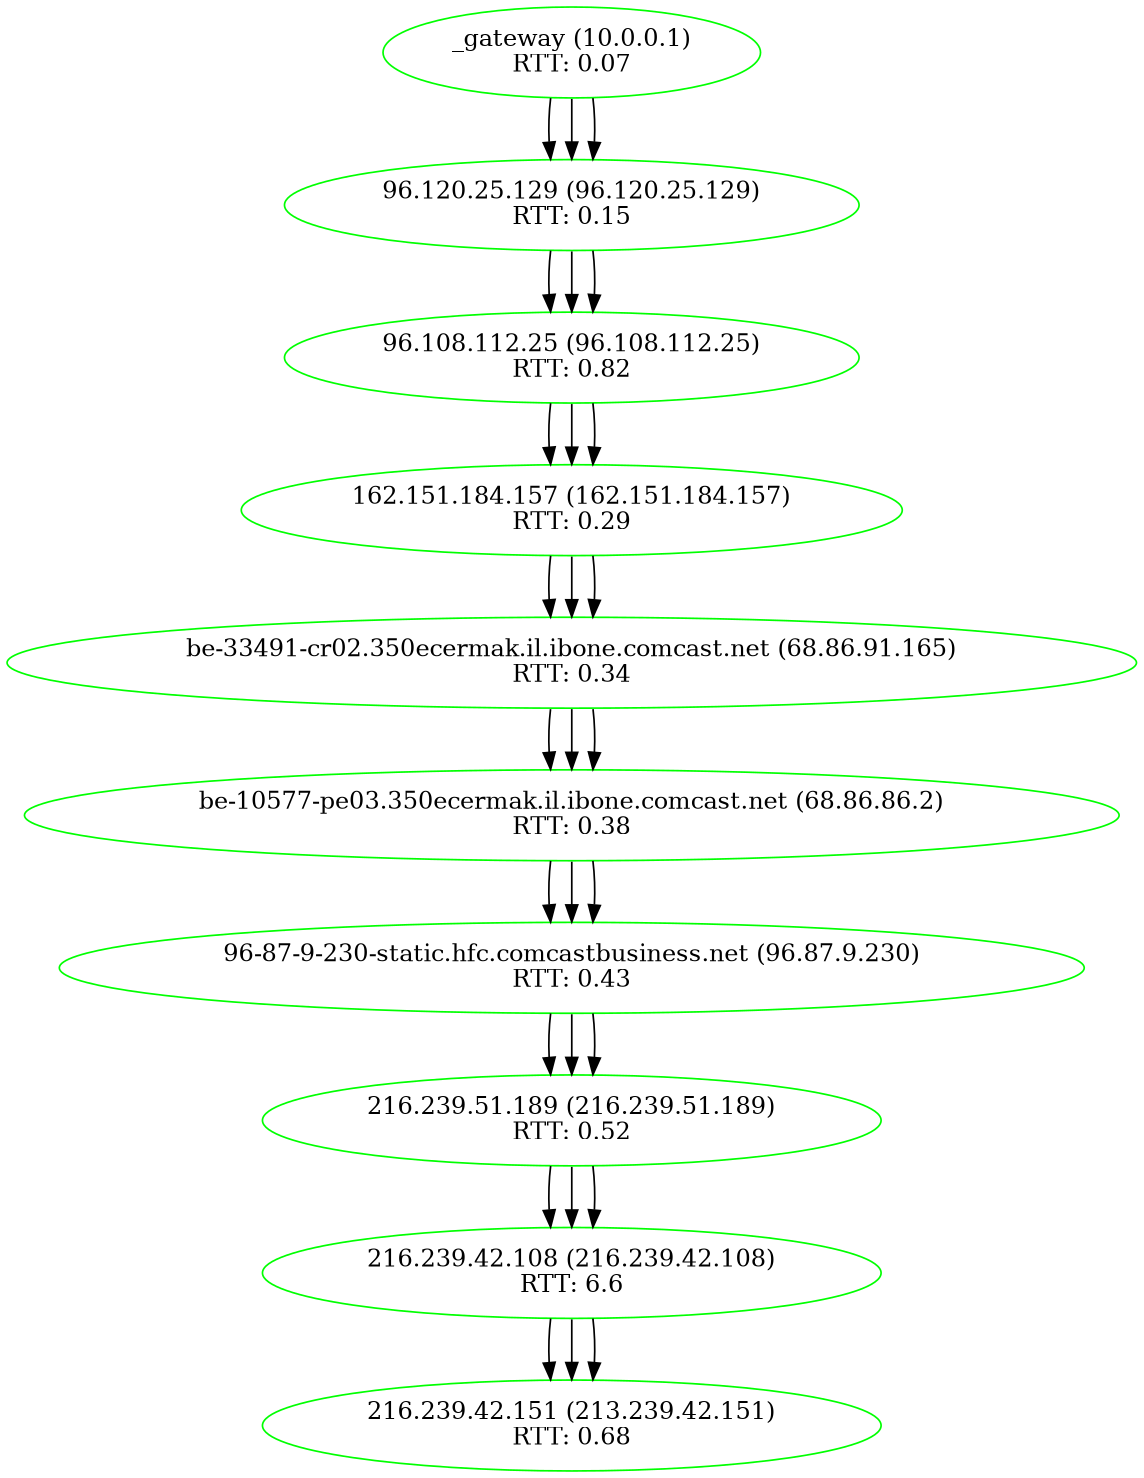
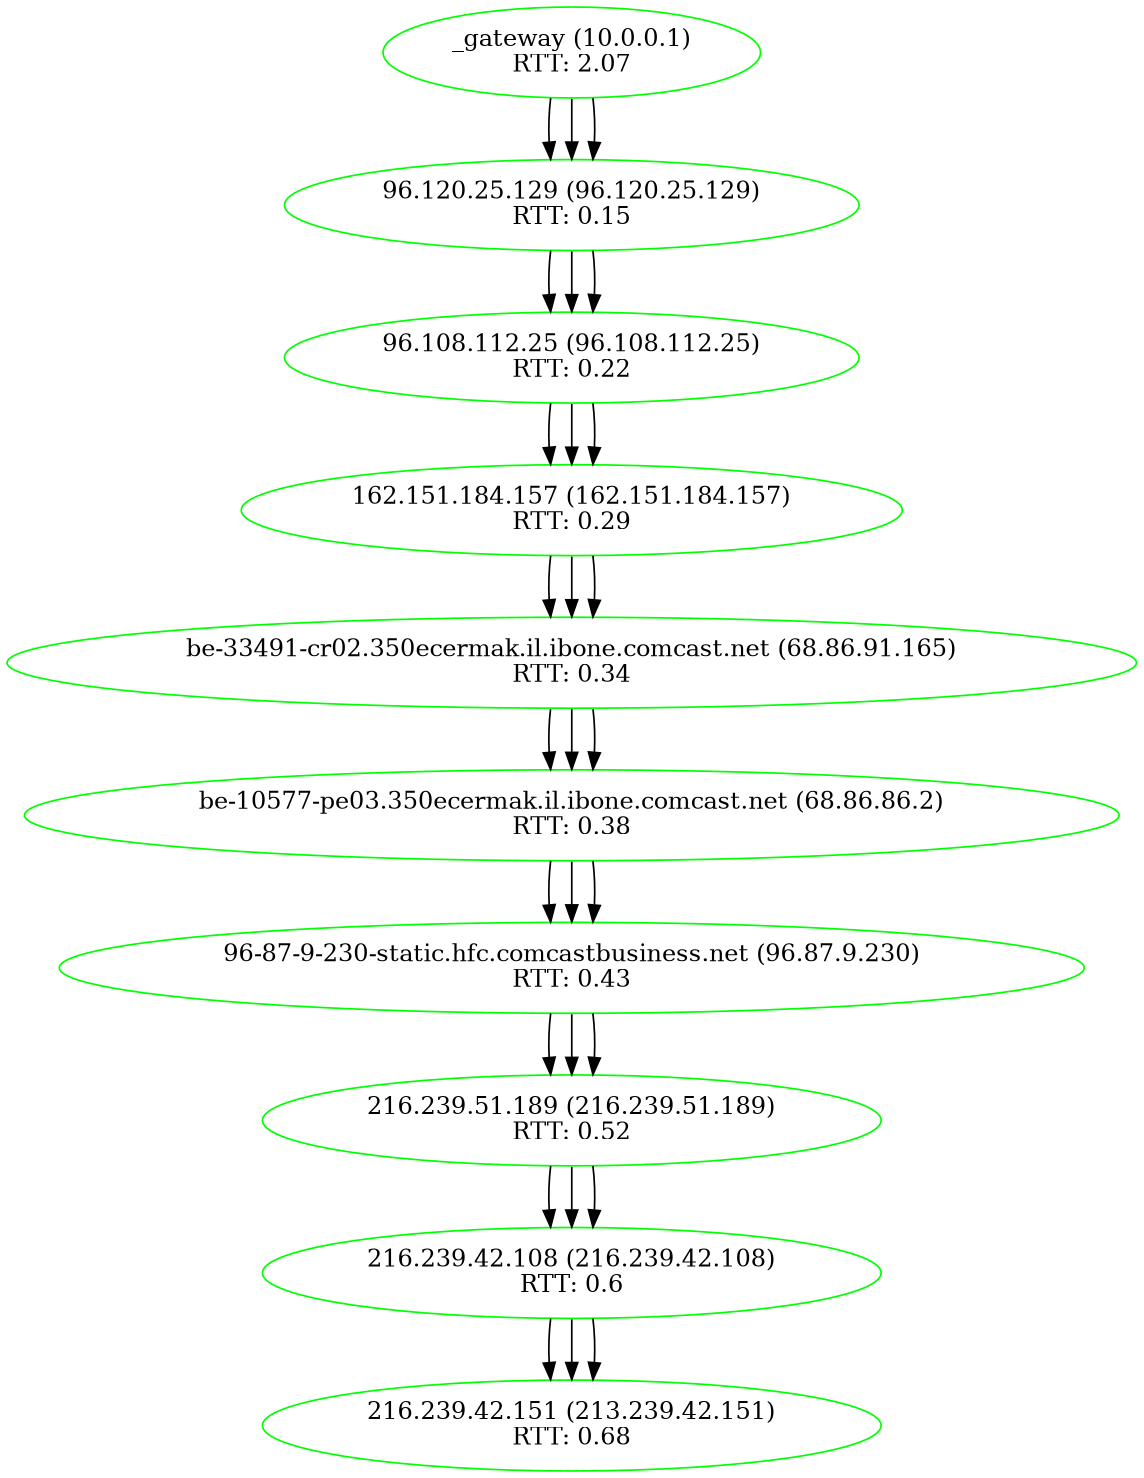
  digraph {
    node [color=green]
-   n1 [label="_gateway (10.0.0.1)\nRTT: 0.07"]
+   n1 [label="_gateway (10.0.0.1)\nRTT: 2.07"]
    n2 [label="96.120.25.129 (96.120.25.129)\nRTT: 0.15"]
-   n3 [label="96.108.112.25 (96.108.112.25)\nRTT: 0.82"]
+   n3 [label="96.108.112.25 (96.108.112.25)\nRTT: 0.22"]
    n4 [label="162.151.184.157 (162.151.184.157)\nRTT: 0.29"]
    n5 [label="be-33491-cr02.350ecermak.il.ibone.comcast.net (68.86.91.165)\nRTT: 0.34"]
    n6 [label="be-10577-pe03.350ecermak.il.ibone.comcast.net (68.86.86.2)\nRTT: 0.38"]
    n7 [label="96-87-9-230-static.hfc.comcastbusiness.net (96.87.9.230)\nRTT: 0.43"]
    n8 [label="216.239.51.189 (216.239.51.189)\nRTT: 0.52"]
-   n9 [label="216.239.42.108 (216.239.42.108)\nRTT: 6.6"]
+   n9 [label="216.239.42.108 (216.239.42.108)\nRTT: 0.6"]
    n10 [label="216.239.42.151 (213.239.42.151)\nRTT: 0.68"]
    n1 -> n2
    n1 -> n2
    n1 -> n2
    n2 -> n3
    n2 -> n3
    n2 -> n3
    n3 -> n4
    n3 -> n4
    n3 -> n4
    n4 -> n5
    n4 -> n5
    n4 -> n5
    n5 -> n6
    n5 -> n6
    n5 -> n6
    n6 -> n7
    n6 -> n7
    n6 -> n7
    n7 -> n8
    n7 -> n8
    n7 -> n8
    n8 -> n9
    n8 -> n9
    n8 -> n9
    n9 -> n10
    n9 -> n10
    n9 -> n10
  }
